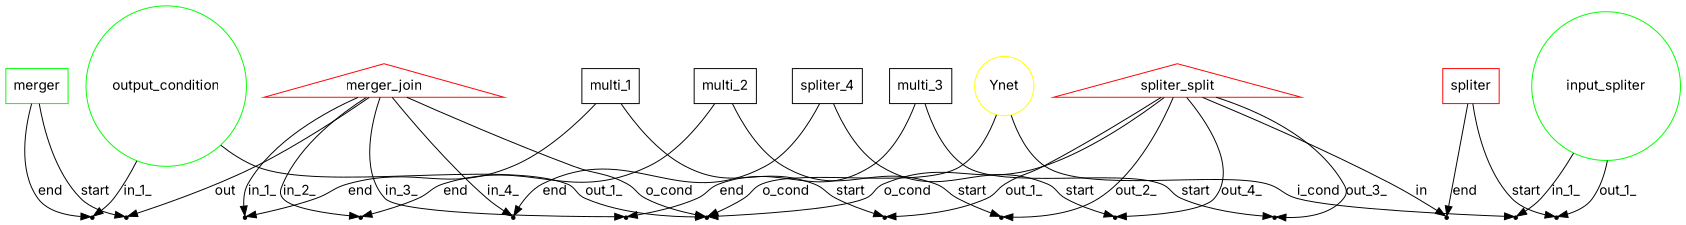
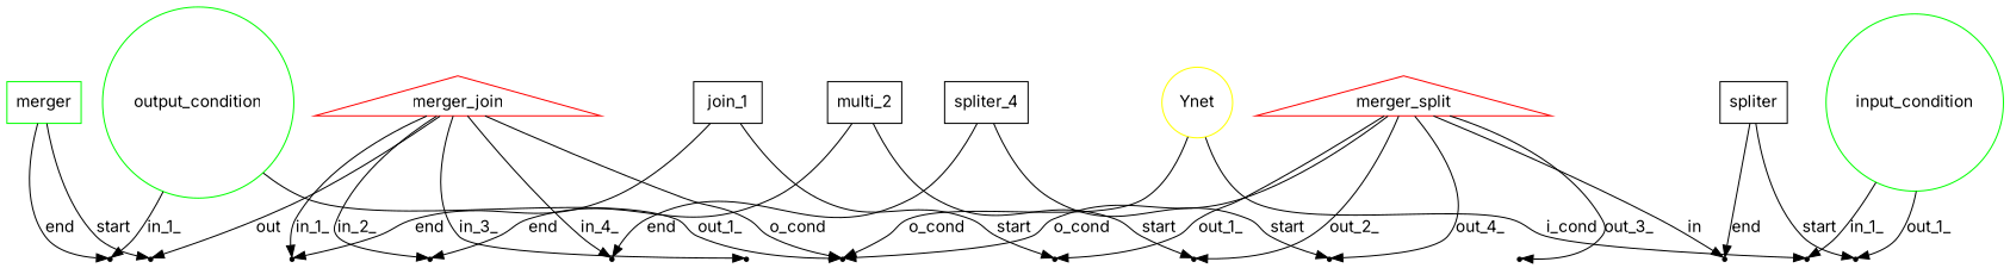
  digraph {
    fontname=Inter
    node [fontname=Inter shape=point]
    edge [fontname=Inter]
    merger_join [color=red shape=triangle]
    _multi_1_merger_join
    _multi_2_merger_join
    _multi_3_merger_join
    _multi_4_merger_join
    _merger_join_merger
    _output_condition_Ynet_spliter_split_merger_join
    multi_2 [shape=box]
    _multi_2_spliter_split
-   multi_1 [shape=box]
+   multi_1 [shape=box label=join_1]
    _multi_1_spliter_split
-   spliter [shape=box color=red]
+   spliter [shape=box]
    _spliter_input_condition
    _spliter_split_spliter
    n15 [label=spliter_4 shape=box]
    _multi_4_spliter_split
-   multi_3 [shape=box]
    _multi_3_spliter_split
    output_condition [color=green shape=circle]
    _merger_output_condition
    merger [color=green shape=box]
-   spliter_split [color=red shape=triangle]
-   input_condition [color=green shape=circle label=input_spliter]
+   spliter_split [color=red shape=triangle label=merger_split]
+   input_condition [color=green shape=circle]
    _input_condition_Ynet
    Ynet [color=yellow shape=circle]
    merger_join -> _multi_1_merger_join [label=in_1_]
    merger_join -> _multi_2_merger_join [label=in_2_]
    merger_join -> _multi_3_merger_join [label=in_3_]
    merger_join -> _multi_4_merger_join [label=in_4_]
    merger_join -> _merger_join_merger [label=out]
    merger_join -> _output_condition_Ynet_spliter_split_merger_join [label=o_cond]
    multi_2 -> _multi_2_merger_join [label=end]
    multi_2 -> _multi_2_spliter_split [label=start]
    multi_1 -> _multi_1_merger_join [label=end]
    multi_1 -> _multi_1_spliter_split [label=start]
    spliter -> _spliter_input_condition [label=start]
    spliter -> _spliter_split_spliter [label=end]
    n15 -> _multi_4_merger_join [label=end]
    n15 -> _multi_4_spliter_split [label=start]
-   multi_3 -> _multi_3_merger_join [label=end]
-   multi_3 -> _multi_3_spliter_split [label=start]
    output_condition -> _output_condition_Ynet_spliter_split_merger_join [label=out_1_]
    output_condition -> _merger_output_condition [label=in_1_]
    merger -> _merger_join_merger [label=start]
    merger -> _merger_output_condition [label=end]
    spliter_split -> _output_condition_Ynet_spliter_split_merger_join [label=o_cond]
    spliter_split -> _multi_2_spliter_split [label=out_2_]
    spliter_split -> _multi_1_spliter_split [label=out_1_]
    spliter_split -> _spliter_split_spliter [label=in]
    spliter_split -> _multi_4_spliter_split [label=out_4_]
    spliter_split -> _multi_3_spliter_split [label=out_3_]
    input_condition -> _spliter_input_condition [label=out_1_]
    input_condition -> _input_condition_Ynet [label=in_1_]
    Ynet -> _output_condition_Ynet_spliter_split_merger_join [label=o_cond]
    Ynet -> _input_condition_Ynet [label=i_cond]
  }
